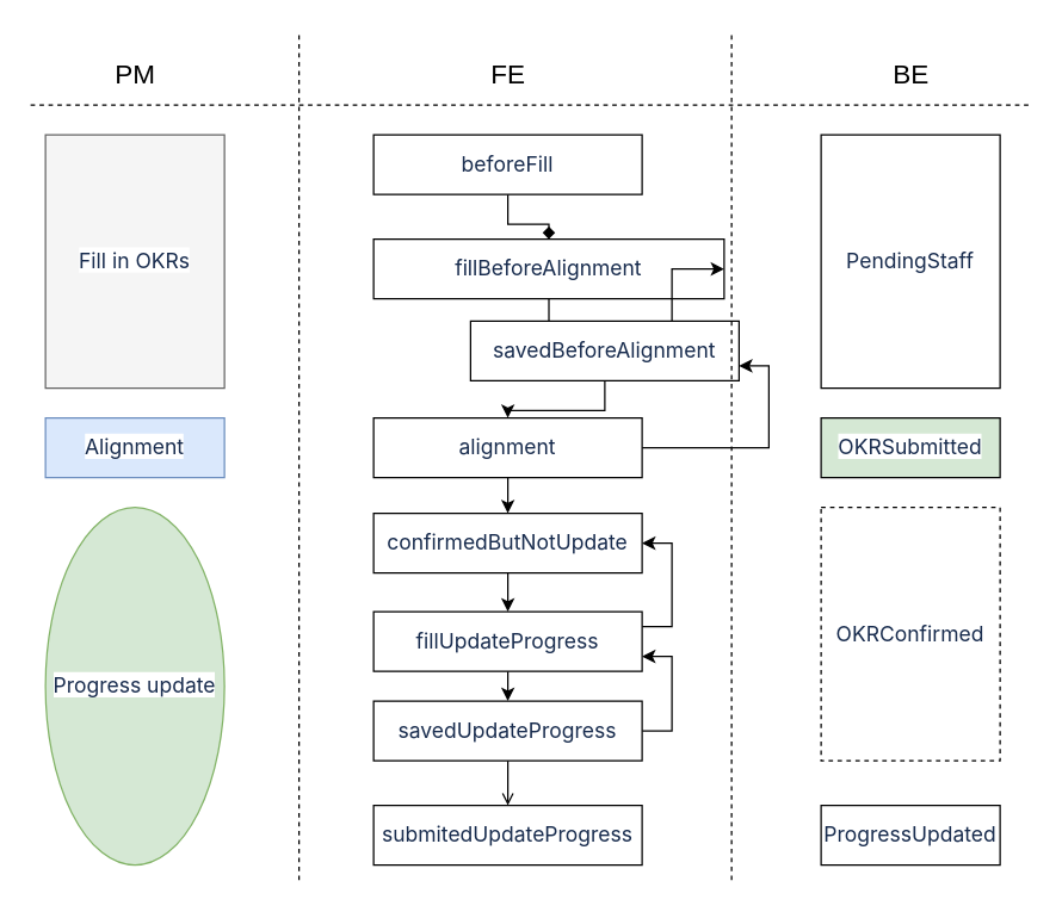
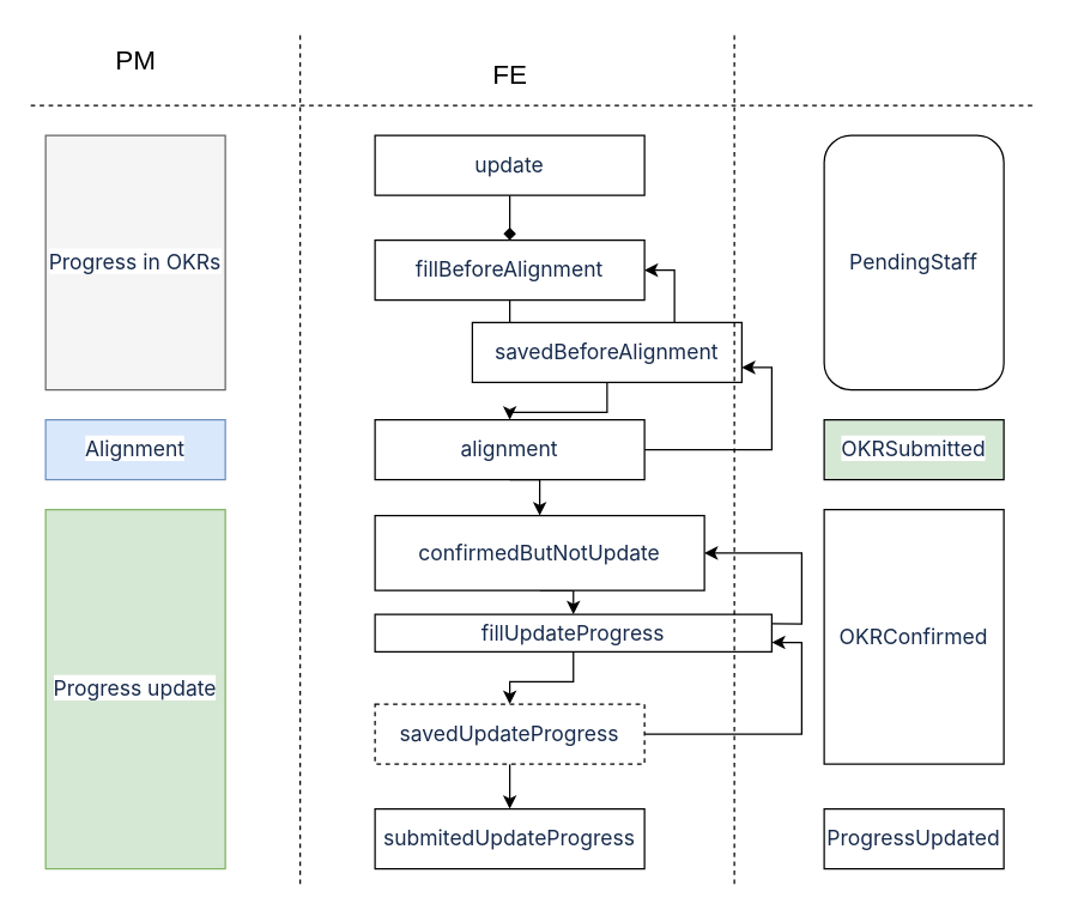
  <mxCell id="0" />
  <mxCell id="1" parent="0" />
  <mxCell id="2" style="edgeStyle=orthogonalEdgeStyle;rounded=0;orthogonalLoop=1;jettySize=auto;html=1;exitX=0.5;exitY=1;exitDx=0;exitDy=0;entryX=0.5;entryY=0;entryDx=0;entryDy=0;endArrow=diamond;" edge="1" parent="1" source="3" target="9"><mxGeometry relative="1" as="geometry" /></mxCell>
- <mxCell id="3" value="&lt;span style=&quot;color: rgb(23, 43, 77); font-family: -apple-system, &amp;quot;system-ui&amp;quot;, &amp;quot;Segoe UI&amp;quot;, Roboto, Oxygen, Ubuntu, &amp;quot;Fira Sans&amp;quot;, &amp;quot;Droid Sans&amp;quot;, &amp;quot;Helvetica Neue&amp;quot;, sans-serif; font-size: 14px; text-align: left; background-color: rgb(255, 255, 255);&quot;&gt;beforeFill&lt;/span&gt;" style="rounded=0;whiteSpace=wrap;html=1;" vertex="1" parent="1"><mxGeometry x="250" y="90" width="180" height="40" as="geometry" /></mxCell>
- <mxCell id="4" value="&lt;span style=&quot;color: rgb(23, 43, 77); font-family: -apple-system, &amp;quot;system-ui&amp;quot;, &amp;quot;Segoe UI&amp;quot;, Roboto, Oxygen, Ubuntu, &amp;quot;Fira Sans&amp;quot;, &amp;quot;Droid Sans&amp;quot;, &amp;quot;Helvetica Neue&amp;quot;, sans-serif; font-size: 14px; text-align: left; background-color: rgb(255, 255, 255);&quot;&gt;Fill in OKRs&lt;/span&gt;" style="rounded=0;whiteSpace=wrap;html=1;fillColor=#f5f5f5;strokeColor=#666666;fontColor=#333333;" vertex="1" parent="1"><mxGeometry x="30" y="90" width="120" height="170" as="geometry" /></mxCell>
+ <mxCell id="3" value="&lt;span style=&quot;color: rgb(23, 43, 77); font-family: -apple-system, &amp;quot;system-ui&amp;quot;, &amp;quot;Segoe UI&amp;quot;, Roboto, Oxygen, Ubuntu, &amp;quot;Fira Sans&amp;quot;, &amp;quot;Droid Sans&amp;quot;, &amp;quot;Helvetica Neue&amp;quot;, sans-serif; font-size: 14px; text-align: left; background-color: rgb(255, 255, 255);&quot;&gt;update&lt;/span&gt;" style="rounded=0;whiteSpace=wrap;html=1;" vertex="1" parent="1"><mxGeometry x="250" y="90" width="180" height="40" as="geometry" /></mxCell>
+ <mxCell id="4" value="&lt;span style=&quot;color: rgb(23, 43, 77); font-family: -apple-system, &amp;quot;system-ui&amp;quot;, &amp;quot;Segoe UI&amp;quot;, Roboto, Oxygen, Ubuntu, &amp;quot;Fira Sans&amp;quot;, &amp;quot;Droid Sans&amp;quot;, &amp;quot;Helvetica Neue&amp;quot;, sans-serif; font-size: 14px; text-align: left; background-color: rgb(255, 255, 255);&quot;&gt;Progress in OKRs&lt;/span&gt;" style="rounded=0;whiteSpace=wrap;html=1;fillColor=#f5f5f5;strokeColor=#666666;fontColor=#333333;" vertex="1" parent="1"><mxGeometry x="30" y="90" width="120" height="170" as="geometry" /></mxCell>
  <mxCell id="5" value="&lt;span style=&quot;color: rgb(23, 43, 77); font-family: -apple-system, &amp;quot;system-ui&amp;quot;, &amp;quot;Segoe UI&amp;quot;, Roboto, Oxygen, Ubuntu, &amp;quot;Fira Sans&amp;quot;, &amp;quot;Droid Sans&amp;quot;, &amp;quot;Helvetica Neue&amp;quot;, sans-serif; font-size: 14px; text-align: left; background-color: rgb(255, 255, 255);&quot;&gt;Alignment&lt;/span&gt;" style="rounded=0;whiteSpace=wrap;html=1;fillColor=#dae8fc;strokeColor=#6c8ebf;" vertex="1" parent="1"><mxGeometry x="30" y="280" width="120" height="40" as="geometry" /></mxCell>
- <mxCell id="6" value="&lt;span style=&quot;color: rgb(23, 43, 77); font-family: -apple-system, &amp;quot;system-ui&amp;quot;, &amp;quot;Segoe UI&amp;quot;, Roboto, Oxygen, Ubuntu, &amp;quot;Fira Sans&amp;quot;, &amp;quot;Droid Sans&amp;quot;, &amp;quot;Helvetica Neue&amp;quot;, sans-serif; font-size: 14px; text-align: left; background-color: rgb(255, 255, 255);&quot;&gt;Progress update&lt;/span&gt;" style="ellipse;whiteSpace=wrap;html=1;fillColor=#d5e8d4;strokeColor=#82b366;" vertex="1" parent="1"><mxGeometry x="30" y="340" width="120" height="240" as="geometry" /></mxCell>
+ <mxCell id="6" value="&lt;span style=&quot;color: rgb(23, 43, 77); font-family: -apple-system, &amp;quot;system-ui&amp;quot;, &amp;quot;Segoe UI&amp;quot;, Roboto, Oxygen, Ubuntu, &amp;quot;Fira Sans&amp;quot;, &amp;quot;Droid Sans&amp;quot;, &amp;quot;Helvetica Neue&amp;quot;, sans-serif; font-size: 14px; text-align: left; background-color: rgb(255, 255, 255);&quot;&gt;Progress update&lt;/span&gt;" style="rounded=0;whiteSpace=wrap;html=1;fillColor=#d5e8d4;strokeColor=#82b366;" vertex="1" parent="1"><mxGeometry x="30" y="340" width="120" height="240" as="geometry" /></mxCell>
  <mxCell id="7" value="&lt;span style=&quot;color: rgb(23, 43, 77); font-family: -apple-system, &amp;quot;system-ui&amp;quot;, &amp;quot;Segoe UI&amp;quot;, Roboto, Oxygen, Ubuntu, &amp;quot;Fira Sans&amp;quot;, &amp;quot;Droid Sans&amp;quot;, &amp;quot;Helvetica Neue&amp;quot;, sans-serif; font-size: 14px; text-align: left; background-color: rgb(255, 255, 255);&quot;&gt;submitedUpdateProgress&lt;/span&gt;" style="rounded=0;whiteSpace=wrap;html=1;" vertex="1" parent="1"><mxGeometry x="250" y="540" width="180" height="40" as="geometry" /></mxCell>
  <mxCell id="8" style="edgeStyle=orthogonalEdgeStyle;rounded=0;orthogonalLoop=1;jettySize=auto;html=1;exitX=0.5;exitY=1;exitDx=0;exitDy=0;entryX=0.5;entryY=0;entryDx=0;entryDy=0;" edge="1" parent="1" source="9" target="12"><mxGeometry relative="1" as="geometry" /></mxCell>
- <mxCell id="9" value="&lt;span style=&quot;color: rgb(23, 43, 77); font-family: -apple-system, &amp;quot;system-ui&amp;quot;, &amp;quot;Segoe UI&amp;quot;, Roboto, Oxygen, Ubuntu, &amp;quot;Fira Sans&amp;quot;, &amp;quot;Droid Sans&amp;quot;, &amp;quot;Helvetica Neue&amp;quot;, sans-serif; font-size: 14px; text-align: left; background-color: rgb(255, 255, 255);&quot;&gt;fillBeforeAlignment&lt;/span&gt;" style="rounded=0;whiteSpace=wrap;html=1;" vertex="1" parent="1"><mxGeometry x="250" y="160" width="235" height="40" as="geometry" /></mxCell>
+ <mxCell id="9" value="&lt;span style=&quot;color: rgb(23, 43, 77); font-family: -apple-system, &amp;quot;system-ui&amp;quot;, &amp;quot;Segoe UI&amp;quot;, Roboto, Oxygen, Ubuntu, &amp;quot;Fira Sans&amp;quot;, &amp;quot;Droid Sans&amp;quot;, &amp;quot;Helvetica Neue&amp;quot;, sans-serif; font-size: 14px; text-align: left; background-color: rgb(255, 255, 255);&quot;&gt;fillBeforeAlignment&lt;/span&gt;" style="rounded=0;whiteSpace=wrap;html=1;" vertex="1" parent="1"><mxGeometry x="250" y="160" width="180" height="40" as="geometry" /></mxCell>
  <mxCell id="10" style="edgeStyle=orthogonalEdgeStyle;rounded=0;orthogonalLoop=1;jettySize=auto;html=1;exitX=0.5;exitY=1;exitDx=0;exitDy=0;entryX=0.5;entryY=0;entryDx=0;entryDy=0;" edge="1" parent="1" source="12" target="15"><mxGeometry relative="1" as="geometry" /></mxCell>
  <mxCell id="11" style="edgeStyle=orthogonalEdgeStyle;rounded=0;orthogonalLoop=1;jettySize=auto;html=1;exitX=1;exitY=0.5;exitDx=0;exitDy=0;entryX=1;entryY=0.5;entryDx=0;entryDy=0;fontSize=18;" edge="1" parent="1" source="12" target="9"><mxGeometry relative="1" as="geometry"><Array as="points"><mxPoint x="430" y="230" /><mxPoint x="450" y="230" /><mxPoint x="450" y="180" /></Array></mxGeometry></mxCell>
  <mxCell id="12" value="&lt;span style=&quot;color: rgb(23, 43, 77); font-family: -apple-system, &amp;quot;system-ui&amp;quot;, &amp;quot;Segoe UI&amp;quot;, Roboto, Oxygen, Ubuntu, &amp;quot;Fira Sans&amp;quot;, &amp;quot;Droid Sans&amp;quot;, &amp;quot;Helvetica Neue&amp;quot;, sans-serif; font-size: 14px; text-align: left; background-color: rgb(255, 255, 255);&quot;&gt;savedBeforeAlignment&lt;/span&gt;" style="rounded=0;whiteSpace=wrap;html=1;" vertex="1" parent="1"><mxGeometry x="315" y="215" width="180" height="40" as="geometry" /></mxCell>
  <mxCell id="13" style="edgeStyle=orthogonalEdgeStyle;rounded=0;orthogonalLoop=1;jettySize=auto;html=1;exitX=0.5;exitY=1;exitDx=0;exitDy=0;entryX=0.5;entryY=0;entryDx=0;entryDy=0;" edge="1" parent="1" source="15" target="17"><mxGeometry relative="1" as="geometry" /></mxCell>
  <mxCell id="14" style="edgeStyle=orthogonalEdgeStyle;rounded=0;orthogonalLoop=1;jettySize=auto;html=1;exitX=1;exitY=0.5;exitDx=0;exitDy=0;entryX=1;entryY=0.75;entryDx=0;entryDy=0;fontSize=18;" edge="1" parent="1" source="15" target="12"><mxGeometry relative="1" as="geometry" /></mxCell>
  <mxCell id="15" value="&lt;span style=&quot;color: rgb(23, 43, 77); font-family: -apple-system, &amp;quot;system-ui&amp;quot;, &amp;quot;Segoe UI&amp;quot;, Roboto, Oxygen, Ubuntu, &amp;quot;Fira Sans&amp;quot;, &amp;quot;Droid Sans&amp;quot;, &amp;quot;Helvetica Neue&amp;quot;, sans-serif; font-size: 14px; text-align: left; background-color: rgb(255, 255, 255);&quot;&gt;alignment&lt;/span&gt;" style="rounded=0;whiteSpace=wrap;html=1;" vertex="1" parent="1"><mxGeometry x="250" y="280" width="180" height="40" as="geometry" /></mxCell>
  <mxCell id="16" style="edgeStyle=orthogonalEdgeStyle;rounded=0;orthogonalLoop=1;jettySize=auto;html=1;exitX=0.5;exitY=1;exitDx=0;exitDy=0;entryX=0.5;entryY=0;entryDx=0;entryDy=0;" edge="1" parent="1" source="17" target="20"><mxGeometry relative="1" as="geometry" /></mxCell>
- <mxCell id="17" value="&lt;span style=&quot;color: rgb(23, 43, 77); font-family: -apple-system, &amp;quot;system-ui&amp;quot;, &amp;quot;Segoe UI&amp;quot;, Roboto, Oxygen, Ubuntu, &amp;quot;Fira Sans&amp;quot;, &amp;quot;Droid Sans&amp;quot;, &amp;quot;Helvetica Neue&amp;quot;, sans-serif; font-size: 14px; text-align: left; background-color: rgb(255, 255, 255);&quot;&gt;confirmedButNotUpdate&lt;/span&gt;" style="rounded=0;whiteSpace=wrap;html=1;" vertex="1" parent="1"><mxGeometry x="250" y="344" width="180" height="40" as="geometry" /></mxCell>
+ <mxCell id="17" value="&lt;span style=&quot;color: rgb(23, 43, 77); font-family: -apple-system, &amp;quot;system-ui&amp;quot;, &amp;quot;Segoe UI&amp;quot;, Roboto, Oxygen, Ubuntu, &amp;quot;Fira Sans&amp;quot;, &amp;quot;Droid Sans&amp;quot;, &amp;quot;Helvetica Neue&amp;quot;, sans-serif; font-size: 14px; text-align: left; background-color: rgb(255, 255, 255);&quot;&gt;confirmedButNotUpdate&lt;/span&gt;" style="rounded=0;whiteSpace=wrap;html=1;" vertex="1" parent="1"><mxGeometry x="250" y="344" width="220" height="50" as="geometry" /></mxCell>
  <mxCell id="18" style="edgeStyle=orthogonalEdgeStyle;rounded=0;orthogonalLoop=1;jettySize=auto;html=1;exitX=0.5;exitY=1;exitDx=0;exitDy=0;entryX=0.5;entryY=0;entryDx=0;entryDy=0;" edge="1" parent="1" source="20" target="23"><mxGeometry relative="1" as="geometry" /></mxCell>
  <mxCell id="19" style="edgeStyle=orthogonalEdgeStyle;rounded=0;orthogonalLoop=1;jettySize=auto;html=1;exitX=1;exitY=0.25;exitDx=0;exitDy=0;entryX=1;entryY=0.5;entryDx=0;entryDy=0;fontSize=18;" edge="1" parent="1" source="20" target="17"><mxGeometry relative="1" as="geometry" /></mxCell>
- <mxCell id="20" value="&lt;span style=&quot;color: rgb(23, 43, 77); font-family: -apple-system, &amp;quot;system-ui&amp;quot;, &amp;quot;Segoe UI&amp;quot;, Roboto, Oxygen, Ubuntu, &amp;quot;Fira Sans&amp;quot;, &amp;quot;Droid Sans&amp;quot;, &amp;quot;Helvetica Neue&amp;quot;, sans-serif; font-size: 14px; text-align: left; background-color: rgb(255, 255, 255);&quot;&gt;fillUpdateProgress&lt;/span&gt;" style="rounded=0;whiteSpace=wrap;html=1;" vertex="1" parent="1"><mxGeometry x="250" y="410" width="180" height="40" as="geometry" /></mxCell>
- <mxCell id="21" style="edgeStyle=orthogonalEdgeStyle;rounded=0;orthogonalLoop=1;jettySize=auto;html=1;exitX=0.5;exitY=1;exitDx=0;exitDy=0;entryX=0.5;entryY=0;entryDx=0;entryDy=0;endArrow=open;" edge="1" parent="1" source="23" target="7"><mxGeometry relative="1" as="geometry" /></mxCell>
+ <mxCell id="20" value="&lt;span style=&quot;color: rgb(23, 43, 77); font-family: -apple-system, &amp;quot;system-ui&amp;quot;, &amp;quot;Segoe UI&amp;quot;, Roboto, Oxygen, Ubuntu, &amp;quot;Fira Sans&amp;quot;, &amp;quot;Droid Sans&amp;quot;, &amp;quot;Helvetica Neue&amp;quot;, sans-serif; font-size: 14px; text-align: left; background-color: rgb(255, 255, 255);&quot;&gt;fillUpdateProgress&lt;/span&gt;" style="rounded=0;whiteSpace=wrap;html=1;" vertex="1" parent="1"><mxGeometry x="250" y="410" width="265" height="25" as="geometry" /></mxCell>
+ <mxCell id="21" style="edgeStyle=orthogonalEdgeStyle;rounded=0;orthogonalLoop=1;jettySize=auto;html=1;exitX=0.5;exitY=1;exitDx=0;exitDy=0;entryX=0.5;entryY=0;entryDx=0;entryDy=0;" edge="1" parent="1" source="23" target="7"><mxGeometry relative="1" as="geometry" /></mxCell>
  <mxCell id="22" style="edgeStyle=orthogonalEdgeStyle;rounded=0;orthogonalLoop=1;jettySize=auto;html=1;exitX=1;exitY=0.5;exitDx=0;exitDy=0;entryX=1;entryY=0.75;entryDx=0;entryDy=0;fontSize=18;" edge="1" parent="1" source="23" target="20"><mxGeometry relative="1" as="geometry" /></mxCell>
- <mxCell id="23" value="&lt;span style=&quot;color: rgb(23, 43, 77); font-family: -apple-system, &amp;quot;system-ui&amp;quot;, &amp;quot;Segoe UI&amp;quot;, Roboto, Oxygen, Ubuntu, &amp;quot;Fira Sans&amp;quot;, &amp;quot;Droid Sans&amp;quot;, &amp;quot;Helvetica Neue&amp;quot;, sans-serif; font-size: 14px; text-align: left; background-color: rgb(255, 255, 255);&quot;&gt;savedUpdateProgress&lt;/span&gt;" style="rounded=0;whiteSpace=wrap;html=1;" vertex="1" parent="1"><mxGeometry x="250" y="470" width="180" height="40" as="geometry" /></mxCell>
- <mxCell id="24" value="&lt;span style=&quot;color: rgb(23, 43, 77); font-family: -apple-system, &amp;quot;system-ui&amp;quot;, &amp;quot;Segoe UI&amp;quot;, Roboto, Oxygen, Ubuntu, &amp;quot;Fira Sans&amp;quot;, &amp;quot;Droid Sans&amp;quot;, &amp;quot;Helvetica Neue&amp;quot;, sans-serif; font-size: 14px; text-align: left; background-color: rgb(255, 255, 255);&quot;&gt;PendingStaff&lt;/span&gt;" style="rounded=0;whiteSpace=wrap;html=1;" vertex="1" parent="1"><mxGeometry x="550" y="90" width="120" height="170" as="geometry" /></mxCell>
+ <mxCell id="23" value="&lt;span style=&quot;color: rgb(23, 43, 77); font-family: -apple-system, &amp;quot;system-ui&amp;quot;, &amp;quot;Segoe UI&amp;quot;, Roboto, Oxygen, Ubuntu, &amp;quot;Fira Sans&amp;quot;, &amp;quot;Droid Sans&amp;quot;, &amp;quot;Helvetica Neue&amp;quot;, sans-serif; font-size: 14px; text-align: left; background-color: rgb(255, 255, 255);&quot;&gt;savedUpdateProgress&lt;/span&gt;" style="rounded=0;whiteSpace=wrap;html=1;dashed=1;" vertex="1" parent="1"><mxGeometry x="250" y="470" width="180" height="40" as="geometry" /></mxCell>
+ <mxCell id="24" value="&lt;span style=&quot;color: rgb(23, 43, 77); font-family: -apple-system, &amp;quot;system-ui&amp;quot;, &amp;quot;Segoe UI&amp;quot;, Roboto, Oxygen, Ubuntu, &amp;quot;Fira Sans&amp;quot;, &amp;quot;Droid Sans&amp;quot;, &amp;quot;Helvetica Neue&amp;quot;, sans-serif; font-size: 14px; text-align: left; background-color: rgb(255, 255, 255);&quot;&gt;PendingStaff&lt;/span&gt;" style="whiteSpace=wrap;html=1;rounded=1;" vertex="1" parent="1"><mxGeometry x="550" y="90" width="120" height="170" as="geometry" /></mxCell>
  <mxCell id="25" value="&lt;span style=&quot;color: rgb(23, 43, 77); font-family: -apple-system, &amp;quot;system-ui&amp;quot;, &amp;quot;Segoe UI&amp;quot;, Roboto, Oxygen, Ubuntu, &amp;quot;Fira Sans&amp;quot;, &amp;quot;Droid Sans&amp;quot;, &amp;quot;Helvetica Neue&amp;quot;, sans-serif; font-size: 14px; text-align: left; background-color: rgb(255, 255, 255);&quot;&gt;OKRSubmitted&lt;/span&gt;" style="rounded=0;whiteSpace=wrap;html=1;fillColor=#d5e8d4;" vertex="1" parent="1"><mxGeometry x="550" y="280" width="120" height="40" as="geometry" /></mxCell>
- <mxCell id="26" value="&lt;span style=&quot;color: rgb(23, 43, 77); font-family: -apple-system, &amp;quot;system-ui&amp;quot;, &amp;quot;Segoe UI&amp;quot;, Roboto, Oxygen, Ubuntu, &amp;quot;Fira Sans&amp;quot;, &amp;quot;Droid Sans&amp;quot;, &amp;quot;Helvetica Neue&amp;quot;, sans-serif; font-size: 14px; text-align: left; background-color: rgb(255, 255, 255);&quot;&gt;OKRConfirmed&lt;/span&gt;" style="rounded=0;whiteSpace=wrap;html=1;dashed=1;" vertex="1" parent="1"><mxGeometry x="550" y="340" width="120" height="170" as="geometry" /></mxCell>
+ <mxCell id="26" value="&lt;span style=&quot;color: rgb(23, 43, 77); font-family: -apple-system, &amp;quot;system-ui&amp;quot;, &amp;quot;Segoe UI&amp;quot;, Roboto, Oxygen, Ubuntu, &amp;quot;Fira Sans&amp;quot;, &amp;quot;Droid Sans&amp;quot;, &amp;quot;Helvetica Neue&amp;quot;, sans-serif; font-size: 14px; text-align: left; background-color: rgb(255, 255, 255);&quot;&gt;OKRConfirmed&lt;/span&gt;" style="rounded=0;whiteSpace=wrap;html=1;" vertex="1" parent="1"><mxGeometry x="550" y="340" width="120" height="170" as="geometry" /></mxCell>
  <mxCell id="27" value="&lt;span style=&quot;color: rgb(23, 43, 77); font-family: -apple-system, &amp;quot;system-ui&amp;quot;, &amp;quot;Segoe UI&amp;quot;, Roboto, Oxygen, Ubuntu, &amp;quot;Fira Sans&amp;quot;, &amp;quot;Droid Sans&amp;quot;, &amp;quot;Helvetica Neue&amp;quot;, sans-serif; font-size: 14px; text-align: left; background-color: rgb(255, 255, 255);&quot;&gt;ProgressUpdated&lt;/span&gt;" style="rounded=0;whiteSpace=wrap;html=1;" vertex="1" parent="1"><mxGeometry x="550" y="540" width="120" height="40" as="geometry" /></mxCell>
  <mxCell id="28" value="" style="endArrow=none;dashed=1;html=1;rounded=0;" edge="1" parent="1"><mxGeometry width="50" height="50" relative="1" as="geometry"><mxPoint x="20" y="70" as="sourcePoint" /><mxPoint x="690" y="70" as="targetPoint" /></mxGeometry></mxCell>
  <mxCell id="29" value="" style="endArrow=none;dashed=1;html=1;rounded=0;" edge="1" parent="1"><mxGeometry width="50" height="50" relative="1" as="geometry"><mxPoint x="200" y="590" as="sourcePoint" /><mxPoint x="200" y="20" as="targetPoint" /></mxGeometry></mxCell>
  <mxCell id="30" value="" style="endArrow=none;dashed=1;html=1;rounded=0;" edge="1" parent="1"><mxGeometry width="50" height="50" relative="1" as="geometry"><mxPoint x="490" y="590" as="sourcePoint" /><mxPoint x="490" y="20" as="targetPoint" /></mxGeometry></mxCell>
- <mxCell id="31" value="&lt;font style=&quot;font-size: 18px;&quot;&gt;PM&lt;/font&gt;" style="text;html=1;align=center;verticalAlign=middle;resizable=0;points=[];autosize=1;strokeColor=none;fillColor=none;" vertex="1" parent="1"><mxGeometry x="65" y="30" width="50" height="40" as="geometry" /></mxCell>
+ <mxCell id="31" value="&lt;font style=&quot;font-size: 18px;&quot;&gt;PM&lt;/font&gt;" style="text;html=1;align=center;verticalAlign=middle;resizable=0;points=[];autosize=1;strokeColor=none;fillColor=none;" vertex="1" parent="1"><mxGeometry x="65" y="20" width="50" height="40" as="geometry" /></mxCell>
  <mxCell id="32" value="&lt;font style=&quot;font-size: 18px;&quot;&gt;FE&lt;/font&gt;" style="text;html=1;align=center;verticalAlign=middle;resizable=0;points=[];autosize=1;strokeColor=none;fillColor=none;" vertex="1" parent="1"><mxGeometry x="315" y="30" width="50" height="40" as="geometry" /></mxCell>
- <mxCell id="33" value="&lt;font style=&quot;font-size: 18px;&quot;&gt;BE&lt;/font&gt;" style="text;html=1;align=center;verticalAlign=middle;resizable=0;points=[];autosize=1;strokeColor=none;fillColor=none;" vertex="1" parent="1"><mxGeometry x="585" y="30" width="50" height="40" as="geometry" /></mxCell>
